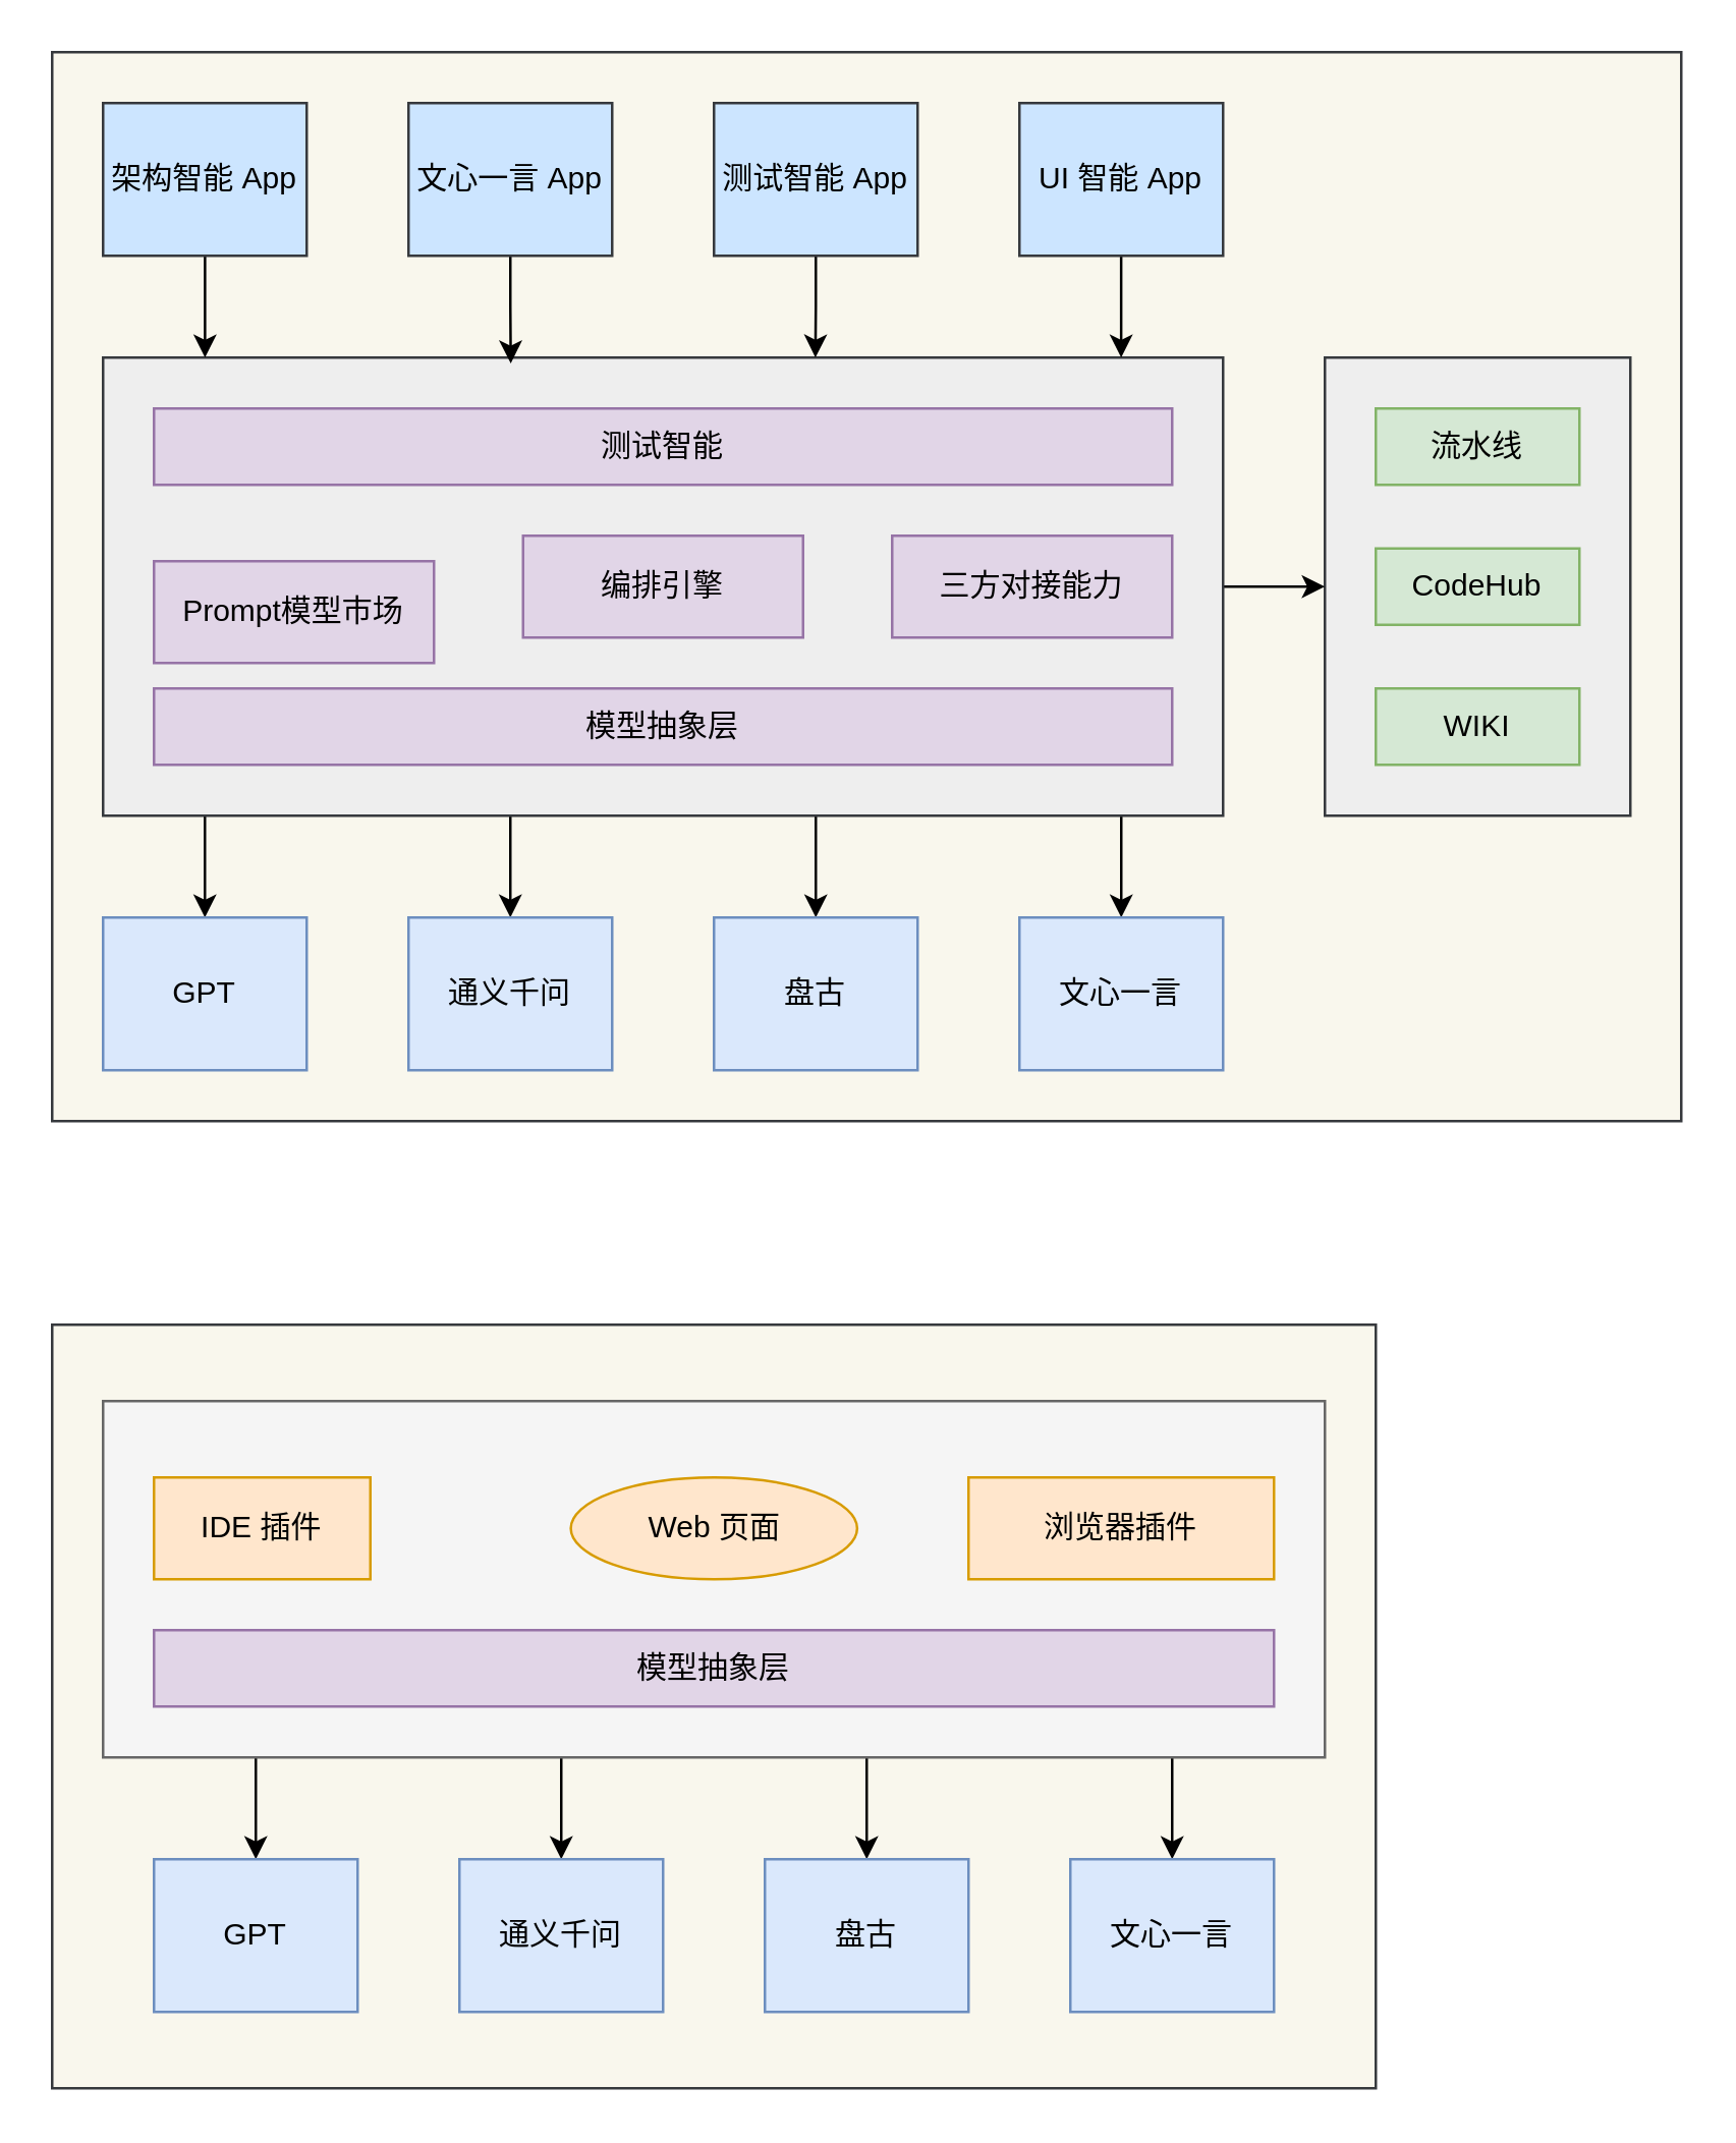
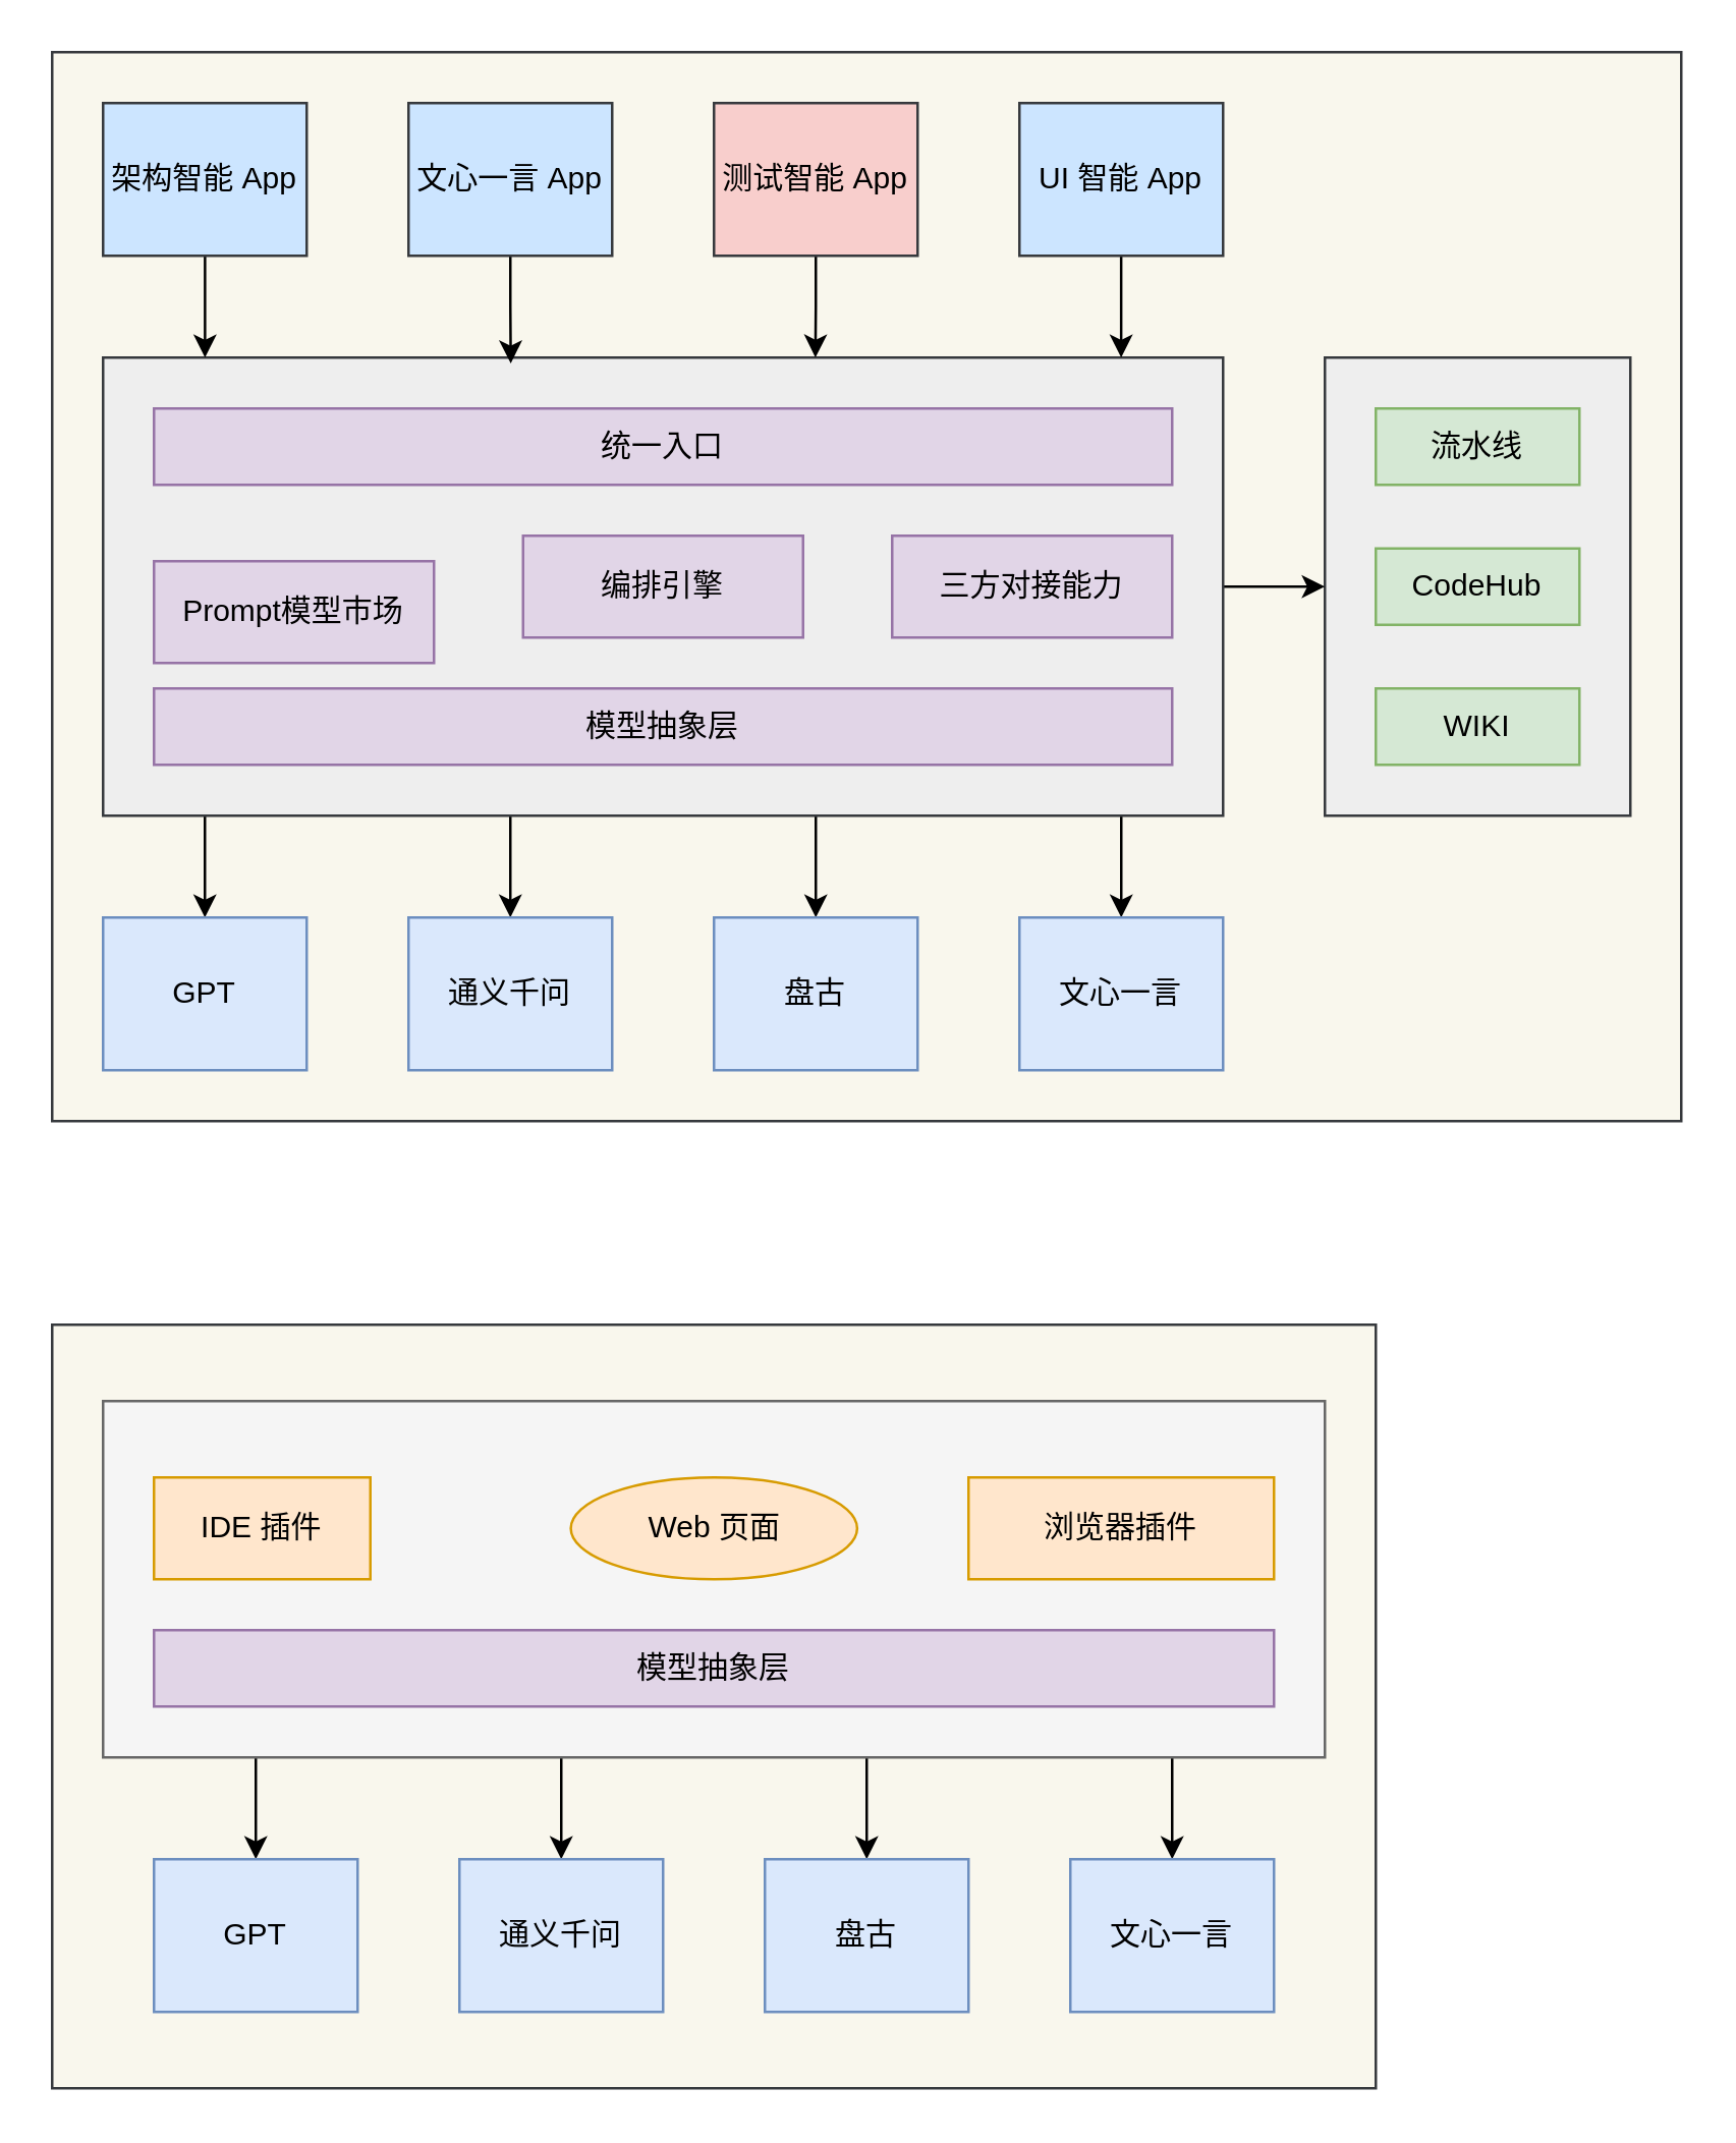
  <mxCell id="0" />
  <mxCell id="1" parent="0" />
  <mxCell id="2" value="" style="rounded=0;whiteSpace=wrap;html=1;fillColor=#f9f7ed;strokeColor=#36393d;" vertex="1" parent="1"><mxGeometry x="20" y="520" width="520" height="300" as="geometry" /></mxCell>
  <mxCell id="3" value="" style="rounded=0;whiteSpace=wrap;html=1;fillColor=#f9f7ed;strokeColor=#36393d;" vertex="1" parent="1"><mxGeometry x="20" y="20" width="640" height="420" as="geometry" /></mxCell>
  <mxCell id="4" value="" style="rounded=0;whiteSpace=wrap;html=1;fillColor=#eeeeee;strokeColor=#36393d;" vertex="1" parent="1"><mxGeometry x="520" y="140" width="120" height="180" as="geometry" /></mxCell>
  <mxCell id="5" style="edgeStyle=orthogonalEdgeStyle;rounded=0;orthogonalLoop=1;jettySize=auto;html=1;" edge="1" parent="1" target="11"><mxGeometry relative="1" as="geometry"><mxPoint x="80" y="300" as="sourcePoint" /><Array as="points"><mxPoint x="80" y="310" /><mxPoint x="80" y="310" /></Array></mxGeometry></mxCell>
  <mxCell id="6" style="edgeStyle=orthogonalEdgeStyle;rounded=0;orthogonalLoop=1;jettySize=auto;html=1;entryX=0.5;entryY=0;entryDx=0;entryDy=0;" edge="1" parent="1" target="12"><mxGeometry relative="1" as="geometry"><mxPoint x="200" y="300" as="sourcePoint" /><Array as="points"><mxPoint x="200" y="310" /><mxPoint x="200" y="310" /></Array></mxGeometry></mxCell>
  <mxCell id="7" style="edgeStyle=orthogonalEdgeStyle;rounded=0;orthogonalLoop=1;jettySize=auto;html=1;" edge="1" parent="1" target="13"><mxGeometry relative="1" as="geometry"><mxPoint x="320" y="300" as="sourcePoint" /><Array as="points"><mxPoint x="320" y="310" /><mxPoint x="320" y="310" /></Array></mxGeometry></mxCell>
  <mxCell id="8" style="edgeStyle=orthogonalEdgeStyle;rounded=0;orthogonalLoop=1;jettySize=auto;html=1;entryX=0.5;entryY=0;entryDx=0;entryDy=0;" edge="1" parent="1" target="14"><mxGeometry relative="1" as="geometry"><mxPoint x="440" y="300" as="sourcePoint" /><Array as="points"><mxPoint x="440" y="300" /><mxPoint x="440" y="300" /></Array></mxGeometry></mxCell>
  <mxCell id="9" value="" style="edgeStyle=orthogonalEdgeStyle;rounded=0;orthogonalLoop=1;jettySize=auto;html=1;entryX=0;entryY=0.5;entryDx=0;entryDy=0;" edge="1" parent="1" source="10" target="4"><mxGeometry relative="1" as="geometry" /></mxCell>
  <mxCell id="10" value="" style="rounded=0;whiteSpace=wrap;html=1;fillColor=#eeeeee;strokeColor=#36393d;" vertex="1" parent="1"><mxGeometry x="40" y="140" width="440" height="180" as="geometry" /></mxCell>
  <mxCell id="11" value="GPT" style="rounded=0;whiteSpace=wrap;html=1;fillColor=#dae8fc;strokeColor=#6c8ebf;" vertex="1" parent="1"><mxGeometry x="40" y="360" width="80" height="60" as="geometry" /></mxCell>
  <mxCell id="12" value="通义千问" style="rounded=0;whiteSpace=wrap;html=1;fillColor=#dae8fc;strokeColor=#6c8ebf;" vertex="1" parent="1"><mxGeometry x="160" y="360" width="80" height="60" as="geometry" /></mxCell>
  <mxCell id="13" value="盘古" style="rounded=0;whiteSpace=wrap;html=1;fillColor=#dae8fc;strokeColor=#6c8ebf;" vertex="1" parent="1"><mxGeometry x="280" y="360" width="80" height="60" as="geometry" /></mxCell>
  <mxCell id="14" value="文心一言" style="rounded=0;whiteSpace=wrap;html=1;fillColor=#dae8fc;strokeColor=#6c8ebf;" vertex="1" parent="1"><mxGeometry x="400" y="360" width="80" height="60" as="geometry" /></mxCell>
  <mxCell id="15" style="edgeStyle=orthogonalEdgeStyle;rounded=0;orthogonalLoop=1;jettySize=auto;html=1;entryX=0.091;entryY=0;entryDx=0;entryDy=0;entryPerimeter=0;" edge="1" parent="1" source="16" target="10"><mxGeometry relative="1" as="geometry" /></mxCell>
  <mxCell id="16" value="架构智能 App" style="rounded=0;whiteSpace=wrap;html=1;fillColor=#cce5ff;strokeColor=#36393d;" vertex="1" parent="1"><mxGeometry x="40" y="40" width="80" height="60" as="geometry" /></mxCell>
  <mxCell id="17" style="edgeStyle=orthogonalEdgeStyle;rounded=0;orthogonalLoop=1;jettySize=auto;html=1;entryX=0.364;entryY=0.013;entryDx=0;entryDy=0;entryPerimeter=0;" edge="1" parent="1" source="18" target="10"><mxGeometry relative="1" as="geometry" /></mxCell>
  <mxCell id="18" value="&lt;span&gt;文心一言 App&lt;/span&gt;" style="rounded=0;whiteSpace=wrap;html=1;fillColor=#cce5ff;strokeColor=#36393d;" vertex="1" parent="1"><mxGeometry x="160" y="40" width="80" height="60" as="geometry" /></mxCell>
  <mxCell id="19" style="edgeStyle=orthogonalEdgeStyle;rounded=0;orthogonalLoop=1;jettySize=auto;html=1;entryX=0.636;entryY=0;entryDx=0;entryDy=0;entryPerimeter=0;" edge="1" parent="1" source="20" target="10"><mxGeometry relative="1" as="geometry" /></mxCell>
- <mxCell id="20" value="&lt;span&gt;测试智能 App&lt;/span&gt;" style="rounded=0;whiteSpace=wrap;html=1;fillColor=#cce5ff;strokeColor=#36393d;" vertex="1" parent="1"><mxGeometry x="280" y="40" width="80" height="60" as="geometry" /></mxCell>
+ <mxCell id="20" value="&lt;span&gt;测试智能 App&lt;/span&gt;" style="rounded=0;whiteSpace=wrap;html=1;fillColor=#f8cecc;strokeColor=#36393d;" vertex="1" parent="1"><mxGeometry x="280" y="40" width="80" height="60" as="geometry" /></mxCell>
  <mxCell id="21" style="edgeStyle=orthogonalEdgeStyle;rounded=0;orthogonalLoop=1;jettySize=auto;html=1;entryX=0.909;entryY=0;entryDx=0;entryDy=0;entryPerimeter=0;" edge="1" parent="1" source="22" target="10"><mxGeometry relative="1" as="geometry" /></mxCell>
  <mxCell id="22" value="&lt;span&gt;UI 智能 App&lt;/span&gt;" style="rounded=0;whiteSpace=wrap;html=1;fillColor=#cce5ff;strokeColor=#36393d;" vertex="1" parent="1"><mxGeometry x="400" y="40" width="80" height="60" as="geometry" /></mxCell>
  <mxCell id="23" value="CodeHub" style="rounded=0;whiteSpace=wrap;html=1;fillColor=#d5e8d4;strokeColor=#82b366;" vertex="1" parent="1"><mxGeometry x="540" y="215" width="80" height="30" as="geometry" /></mxCell>
  <mxCell id="24" value="Prompt模型市场" style="rounded=0;whiteSpace=wrap;html=1;fillColor=#e1d5e7;strokeColor=#9673a6;" vertex="1" parent="1"><mxGeometry x="60" y="220" width="110" height="40" as="geometry" /></mxCell>
  <mxCell id="25" value="WIKI" style="rounded=0;whiteSpace=wrap;html=1;fillColor=#d5e8d4;strokeColor=#82b366;" vertex="1" parent="1"><mxGeometry x="540" y="270" width="80" height="30" as="geometry" /></mxCell>
  <mxCell id="26" value="编排引擎" style="rounded=0;whiteSpace=wrap;html=1;fillColor=#e1d5e7;strokeColor=#9673a6;" vertex="1" parent="1"><mxGeometry x="205" y="210" width="110" height="40" as="geometry" /></mxCell>
  <mxCell id="27" value="三方对接能力" style="rounded=0;whiteSpace=wrap;html=1;fillColor=#e1d5e7;strokeColor=#9673a6;" vertex="1" parent="1"><mxGeometry x="350" y="210" width="110" height="40" as="geometry" /></mxCell>
  <mxCell id="28" value="流水线" style="rounded=0;whiteSpace=wrap;html=1;fillColor=#d5e8d4;strokeColor=#82b366;" vertex="1" parent="1"><mxGeometry x="540" y="160" width="80" height="30" as="geometry" /></mxCell>
- <mxCell id="29" value="测试智能" style="rounded=0;whiteSpace=wrap;html=1;fillColor=#e1d5e7;strokeColor=#9673a6;" vertex="1" parent="1"><mxGeometry x="60" y="160" width="400" height="30" as="geometry" /></mxCell>
+ <mxCell id="29" value="统一入口" style="rounded=0;whiteSpace=wrap;html=1;fillColor=#e1d5e7;strokeColor=#9673a6;" vertex="1" parent="1"><mxGeometry x="60" y="160" width="400" height="30" as="geometry" /></mxCell>
  <mxCell id="30" value="模型抽象层" style="rounded=0;whiteSpace=wrap;html=1;fillColor=#e1d5e7;strokeColor=#9673a6;" vertex="1" parent="1"><mxGeometry x="60" y="270" width="400" height="30" as="geometry" /></mxCell>
  <mxCell id="31" style="edgeStyle=orthogonalEdgeStyle;rounded=0;orthogonalLoop=1;jettySize=auto;html=1;entryX=0.5;entryY=0;entryDx=0;entryDy=0;" edge="1" parent="1" source="35" target="37"><mxGeometry relative="1" as="geometry"><Array as="points"><mxPoint x="100" y="690" /><mxPoint x="100" y="690" /></Array></mxGeometry></mxCell>
  <mxCell id="32" style="edgeStyle=orthogonalEdgeStyle;rounded=0;orthogonalLoop=1;jettySize=auto;html=1;entryX=0.5;entryY=0;entryDx=0;entryDy=0;" edge="1" parent="1" source="35" target="38"><mxGeometry relative="1" as="geometry"><Array as="points"><mxPoint x="220" y="700" /><mxPoint x="220" y="700" /></Array></mxGeometry></mxCell>
  <mxCell id="33" style="edgeStyle=orthogonalEdgeStyle;rounded=0;orthogonalLoop=1;jettySize=auto;html=1;entryX=0.5;entryY=0;entryDx=0;entryDy=0;" edge="1" parent="1" source="35" target="39"><mxGeometry relative="1" as="geometry"><Array as="points"><mxPoint x="340" y="700" /><mxPoint x="340" y="700" /></Array></mxGeometry></mxCell>
  <mxCell id="34" style="edgeStyle=orthogonalEdgeStyle;rounded=0;orthogonalLoop=1;jettySize=auto;html=1;entryX=0.5;entryY=0;entryDx=0;entryDy=0;" edge="1" parent="1" source="35" target="40"><mxGeometry relative="1" as="geometry"><Array as="points"><mxPoint x="460" y="700" /><mxPoint x="460" y="700" /></Array></mxGeometry></mxCell>
  <mxCell id="35" value="" style="rounded=0;whiteSpace=wrap;html=1;fillColor=#f5f5f5;fontColor=#333333;strokeColor=#666666;" vertex="1" parent="1"><mxGeometry x="40" y="550" width="480" height="140" as="geometry" /></mxCell>
  <mxCell id="36" value="IDE 插件" style="rounded=0;whiteSpace=wrap;html=1;fillColor=#ffe6cc;strokeColor=#d79b00;" vertex="1" parent="1"><mxGeometry x="60" y="580" width="85" height="40" as="geometry" /></mxCell>
  <mxCell id="37" value="GPT" style="rounded=0;whiteSpace=wrap;html=1;fillColor=#dae8fc;strokeColor=#6c8ebf;" vertex="1" parent="1"><mxGeometry x="60" y="730" width="80" height="60" as="geometry" /></mxCell>
  <mxCell id="38" value="通义千问" style="rounded=0;whiteSpace=wrap;html=1;fillColor=#dae8fc;strokeColor=#6c8ebf;" vertex="1" parent="1"><mxGeometry x="180" y="730" width="80" height="60" as="geometry" /></mxCell>
  <mxCell id="39" value="盘古" style="rounded=0;whiteSpace=wrap;html=1;fillColor=#dae8fc;strokeColor=#6c8ebf;" vertex="1" parent="1"><mxGeometry x="300" y="730" width="80" height="60" as="geometry" /></mxCell>
  <mxCell id="40" value="文心一言" style="rounded=0;whiteSpace=wrap;html=1;fillColor=#dae8fc;strokeColor=#6c8ebf;" vertex="1" parent="1"><mxGeometry x="420" y="730" width="80" height="60" as="geometry" /></mxCell>
  <mxCell id="41" value="Web 页面" style="ellipse;whiteSpace=wrap;html=1;fillColor=#ffe6cc;strokeColor=#d79b00;" vertex="1" parent="1"><mxGeometry x="223.75" y="580" width="112.5" height="40" as="geometry" /></mxCell>
  <mxCell id="42" value="浏览器插件" style="rounded=0;whiteSpace=wrap;html=1;fillColor=#ffe6cc;strokeColor=#d79b00;" vertex="1" parent="1"><mxGeometry x="380" y="580" width="120" height="40" as="geometry" /></mxCell>
  <mxCell id="43" value="模型抽象层" style="rounded=0;whiteSpace=wrap;html=1;fillColor=#e1d5e7;strokeColor=#9673a6;" vertex="1" parent="1"><mxGeometry x="60" y="640" width="440" height="30" as="geometry" /></mxCell>
